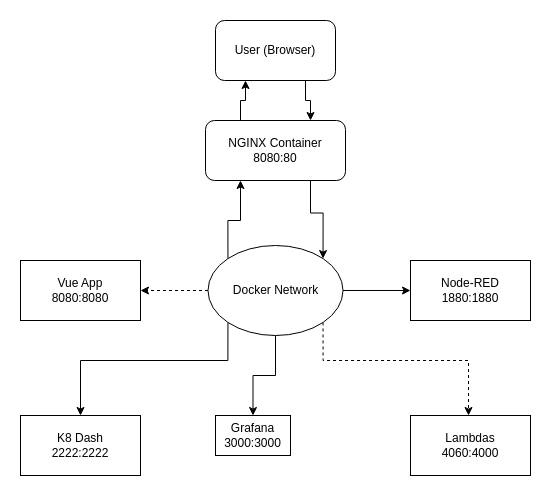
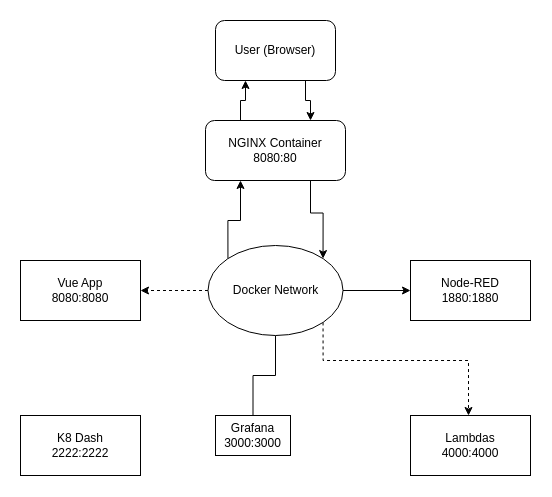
  <mxCell id="0" />
  <mxCell id="1" parent="0" />
  <mxCell id="2" style="edgeStyle=orthogonalEdgeStyle;rounded=0;orthogonalLoop=1;jettySize=auto;html=1;exitX=0.25;exitY=0;exitDx=0;exitDy=0;entryX=0.25;entryY=1;entryDx=0;entryDy=0;" edge="1" parent="1" source="4" target="6"><mxGeometry relative="1" as="geometry" /></mxCell>
  <mxCell id="3" style="edgeStyle=orthogonalEdgeStyle;rounded=0;orthogonalLoop=1;jettySize=auto;html=1;exitX=0.75;exitY=1;exitDx=0;exitDy=0;entryX=1;entryY=0;entryDx=0;entryDy=0;" edge="1" parent="1" source="4" target="13"><mxGeometry relative="1" as="geometry" /></mxCell>
  <mxCell id="4" value="NGINX Container&lt;br&gt;8080:80" style="whiteSpace=wrap;html=1;rounded=1;" vertex="1" parent="1"><mxGeometry x="205" y="120" width="140" height="60" as="geometry" /></mxCell>
  <mxCell id="5" style="edgeStyle=orthogonalEdgeStyle;rounded=0;orthogonalLoop=1;jettySize=auto;html=1;exitX=0.75;exitY=1;exitDx=0;exitDy=0;entryX=0.75;entryY=0;entryDx=0;entryDy=0;" edge="1" parent="1" source="6" target="4"><mxGeometry relative="1" as="geometry" /></mxCell>
  <mxCell id="6" value="User (Browser)" style="rounded=1;whiteSpace=wrap;html=1;" vertex="1" parent="1"><mxGeometry x="215" y="20" width="120" height="60" as="geometry" /></mxCell>
  <mxCell id="7" style="edgeStyle=orthogonalEdgeStyle;rounded=0;orthogonalLoop=1;jettySize=auto;html=1;exitX=0;exitY=0;exitDx=0;exitDy=0;entryX=0.25;entryY=1;entryDx=0;entryDy=0;" edge="1" parent="1" source="13" target="4"><mxGeometry relative="1" as="geometry"><Array as="points"><mxPoint x="227" y="220" /><mxPoint x="240" y="220" /></Array></mxGeometry></mxCell>
  <mxCell id="8" value="" style="edgeStyle=orthogonalEdgeStyle;rounded=0;orthogonalLoop=1;jettySize=auto;html=1;" edge="1" parent="1" source="13" target="14"><mxGeometry relative="1" as="geometry" /></mxCell>
  <mxCell id="9" value="" style="edgeStyle=orthogonalEdgeStyle;rounded=0;orthogonalLoop=1;jettySize=auto;html=1;dashed=1;" edge="1" parent="1" source="13" target="15"><mxGeometry relative="1" as="geometry" /></mxCell>
- <mxCell id="10" value="" style="edgeStyle=orthogonalEdgeStyle;rounded=0;orthogonalLoop=1;jettySize=auto;html=1;" edge="1" parent="1" source="13" target="16"><mxGeometry relative="1" as="geometry" /></mxCell>
+ <mxCell id="10" value="" style="edgeStyle=orthogonalEdgeStyle;rounded=0;orthogonalLoop=1;jettySize=auto;html=1;endArrow=none;" edge="1" parent="1" source="13" target="16"><mxGeometry relative="1" as="geometry" /></mxCell>
  <mxCell id="11" style="edgeStyle=orthogonalEdgeStyle;rounded=0;orthogonalLoop=1;jettySize=auto;html=1;exitX=1;exitY=1;exitDx=0;exitDy=0;dashed=1;" edge="1" parent="1" source="13" target="17"><mxGeometry relative="1" as="geometry"><Array as="points"><mxPoint x="323" y="360" /><mxPoint x="468" y="360" /></Array></mxGeometry></mxCell>
- <mxCell id="12" style="edgeStyle=orthogonalEdgeStyle;rounded=0;orthogonalLoop=1;jettySize=auto;html=1;exitX=0;exitY=1;exitDx=0;exitDy=0;entryX=0.5;entryY=0;entryDx=0;entryDy=0;" edge="1" parent="1" source="13" target="18"><mxGeometry relative="1" as="geometry"><Array as="points"><mxPoint x="227" y="360" /><mxPoint x="80" y="360" /></Array></mxGeometry></mxCell>
  <mxCell id="13" value="Docker Network" style="ellipse;whiteSpace=wrap;html=1;" vertex="1" parent="1"><mxGeometry x="207.5" y="245" width="135" height="90" as="geometry" /></mxCell>
  <mxCell id="14" value="Node-RED&lt;br&gt;1880:1880" style="whiteSpace=wrap;html=1;" vertex="1" parent="1"><mxGeometry x="410" y="260" width="120" height="60" as="geometry" /></mxCell>
  <mxCell id="15" value="Vue App&lt;br&gt;8080:8080" style="whiteSpace=wrap;html=1;" vertex="1" parent="1"><mxGeometry x="20" y="260" width="120" height="60" as="geometry" /></mxCell>
  <mxCell id="16" value="Grafana&lt;br&gt;3000:3000" style="whiteSpace=wrap;html=1;" vertex="1" parent="1"><mxGeometry x="215" y="415" width="75" height="40" as="geometry" /></mxCell>
- <mxCell id="17" value="Lambdas&lt;br&gt;4060:4000" style="whiteSpace=wrap;html=1;" vertex="1" parent="1"><mxGeometry x="410" y="415" width="120" height="60" as="geometry" /></mxCell>
+ <mxCell id="17" value="Lambdas&lt;br&gt;4000:4000" style="whiteSpace=wrap;html=1;" vertex="1" parent="1"><mxGeometry x="410" y="415" width="120" height="60" as="geometry" /></mxCell>
  <mxCell id="18" value="K8 Dash&lt;br&gt;2222:2222&lt;br&gt;" style="whiteSpace=wrap;html=1;" vertex="1" parent="1"><mxGeometry x="20" y="415" width="120" height="60" as="geometry" /></mxCell>
